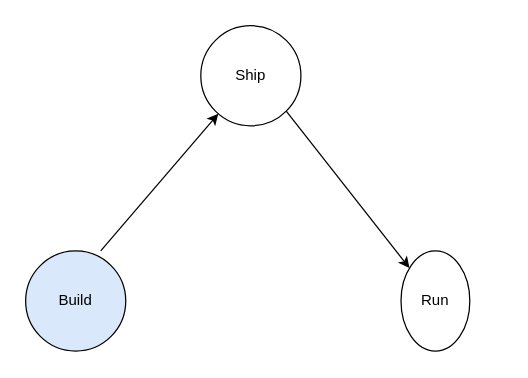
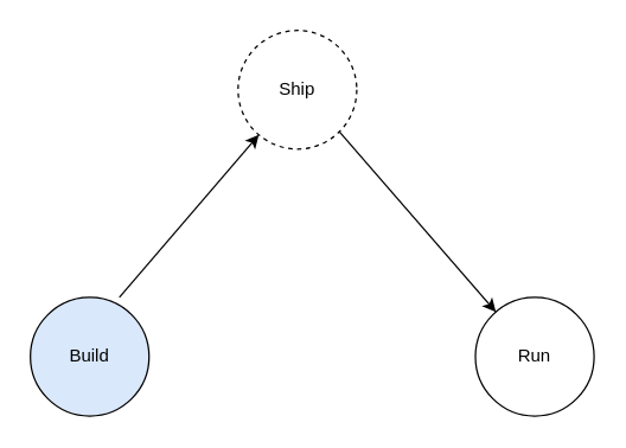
  <mxCell id="0" />
  <mxCell id="1" parent="0" />
  <mxCell id="2" value="Build" style="ellipse;whiteSpace=wrap;html=1;aspect=fixed;fillColor=#dae8fc;" vertex="1" parent="1"><mxGeometry x="20" y="200" width="80" height="80" as="geometry" /></mxCell>
- <mxCell id="3" value="Ship" style="ellipse;whiteSpace=wrap;html=1;aspect=fixed;" vertex="1" parent="1"><mxGeometry x="160" y="20" width="80" height="80" as="geometry" /></mxCell>
- <mxCell id="4" value="Run" style="ellipse;whiteSpace=wrap;html=1;aspect=fixed;" vertex="1" parent="1"><mxGeometry x="320" y="200" width="55" height="80" as="geometry" /></mxCell>
+ <mxCell id="3" value="Ship" style="ellipse;whiteSpace=wrap;html=1;aspect=fixed;dashed=1;" vertex="1" parent="1"><mxGeometry x="160" y="20" width="80" height="80" as="geometry" /></mxCell>
+ <mxCell id="4" value="Run" style="ellipse;whiteSpace=wrap;html=1;aspect=fixed;" vertex="1" parent="1"><mxGeometry x="320" y="200" width="80" height="80" as="geometry" /></mxCell>
  <mxCell id="5" value="" style="endArrow=classic;html=1;rounded=0;" edge="1" parent="1" target="3"><mxGeometry width="50" height="50" relative="1" as="geometry"><mxPoint x="80" y="200" as="sourcePoint" /><mxPoint x="130" y="150" as="targetPoint" /></mxGeometry></mxCell>
  <mxCell id="6" value="" style="endArrow=classic;html=1;rounded=0;exitX=1;exitY=1;exitDx=0;exitDy=0;" edge="1" parent="1" source="3" target="4"><mxGeometry width="50" height="50" relative="1" as="geometry"><mxPoint x="320" y="410" as="sourcePoint" /><mxPoint x="370" y="360" as="targetPoint" /></mxGeometry></mxCell>
